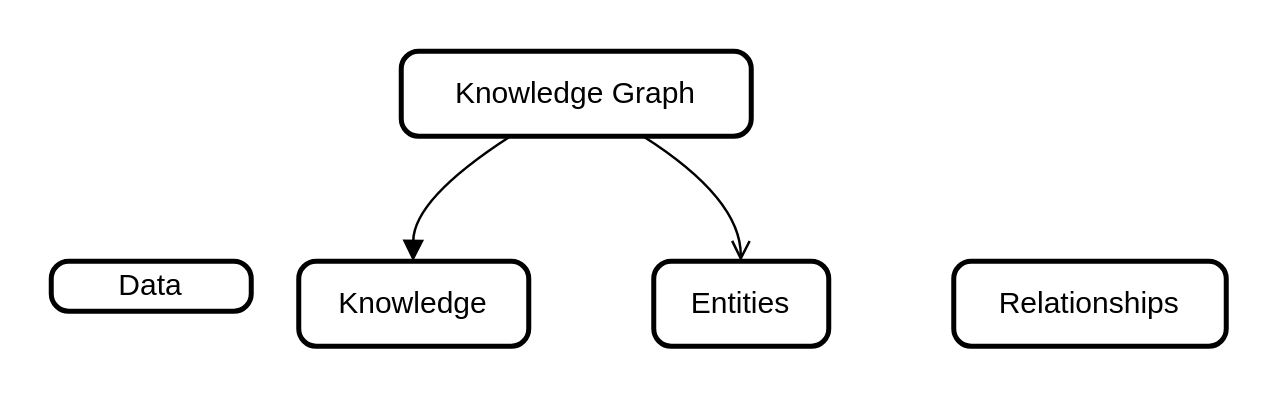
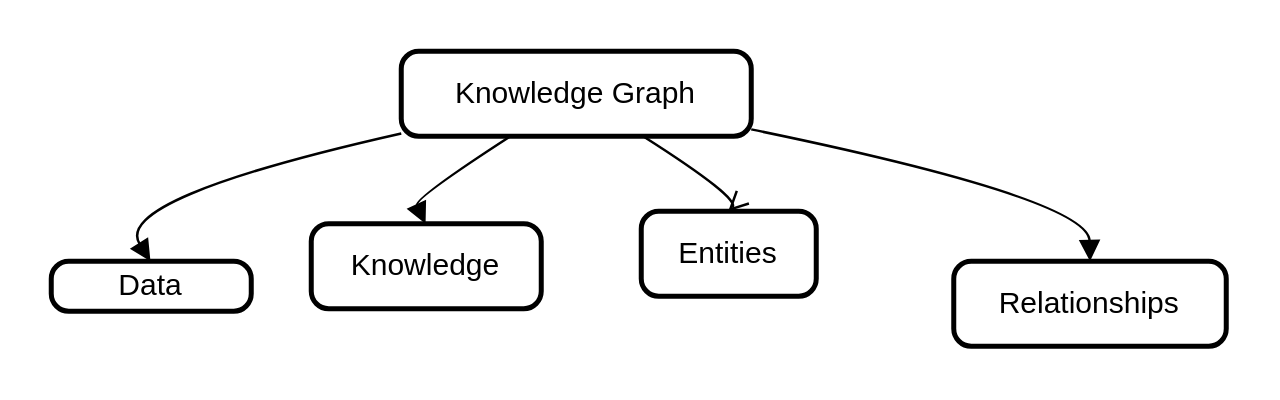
  <mxCell id="0" />
  <mxCell id="1" parent="0" />
  <mxCell id="2" value="Knowledge Graph" style="rounded=1;absoluteArcSize=1;arcSize=14;whiteSpace=wrap;strokeWidth=2;" vertex="1" parent="1"><mxGeometry x="160" width="140" height="34" as="geometry" y="20" /></mxCell>
  <mxCell id="3" value="Data" style="rounded=1;absoluteArcSize=1;arcSize=14;whiteSpace=wrap;strokeWidth=2;" vertex="1" parent="1"><mxGeometry x="20" y="104" width="80" height="20" as="geometry" /></mxCell>
- <mxCell id="4" value="Knowledge" style="rounded=1;absoluteArcSize=1;arcSize=14;whiteSpace=wrap;strokeWidth=2;" vertex="1" parent="1"><mxGeometry x="119" y="104" width="92" height="34" as="geometry" /></mxCell>
- <mxCell id="5" value="Entities" style="rounded=1;absoluteArcSize=1;arcSize=14;whiteSpace=wrap;strokeWidth=2;" vertex="1" parent="1"><mxGeometry x="261" y="104" width="70" height="34" as="geometry" /></mxCell>
+ <mxCell id="4" value="Knowledge" style="rounded=1;absoluteArcSize=1;arcSize=14;whiteSpace=wrap;strokeWidth=2;" vertex="1" parent="1"><mxGeometry x="124" y="89" width="92" height="34" as="geometry" /></mxCell>
+ <mxCell id="5" value="Entities" style="rounded=1;absoluteArcSize=1;arcSize=14;whiteSpace=wrap;strokeWidth=2;" vertex="1" parent="1"><mxGeometry x="256" y="84" width="70" height="34" as="geometry" /></mxCell>
  <mxCell id="6" value="Relationships" style="rounded=1;absoluteArcSize=1;arcSize=14;whiteSpace=wrap;strokeWidth=2;" vertex="1" parent="1"><mxGeometry x="381" y="104" width="109" height="34" as="geometry" /></mxCell>
+ <mxCell id="7" value="" style="curved=1;startArrow=none;endArrow=block;exitX=0.001;exitY=0.966;entryX=0.496;entryY=0;" edge="1" parent="1" source="2" target="3"><mxGeometry relative="1" as="geometry"><Array as="points"><mxPoint x="44" y="79" /></Array></mxGeometry></mxCell>
  <mxCell id="8" value="" style="curved=1;startArrow=none;endArrow=block;exitX=0.312;exitY=1;entryX=0.497;entryY=0;" edge="1" parent="1" source="2" target="4"><mxGeometry relative="1" as="geometry"><Array as="points"><mxPoint x="165" y="79" /></Array></mxGeometry></mxCell>
  <mxCell id="9" value="" style="curved=1;startArrow=none;endArrow=open;exitX=0.691;exitY=1;entryX=0.497;entryY=0;" edge="1" parent="1" source="2" target="5"><mxGeometry relative="1" as="geometry"><Array as="points"><mxPoint x="296" y="79" /></Array></mxGeometry></mxCell>
+ <mxCell id="10" value="" style="curved=1;startArrow=none;endArrow=block;exitX=1.003;exitY=0.922;entryX=0.5;entryY=0;" edge="1" parent="1" source="2" target="6"><mxGeometry relative="1" as="geometry"><Array as="points"><mxPoint x="435" y="79" /></Array></mxGeometry></mxCell>
